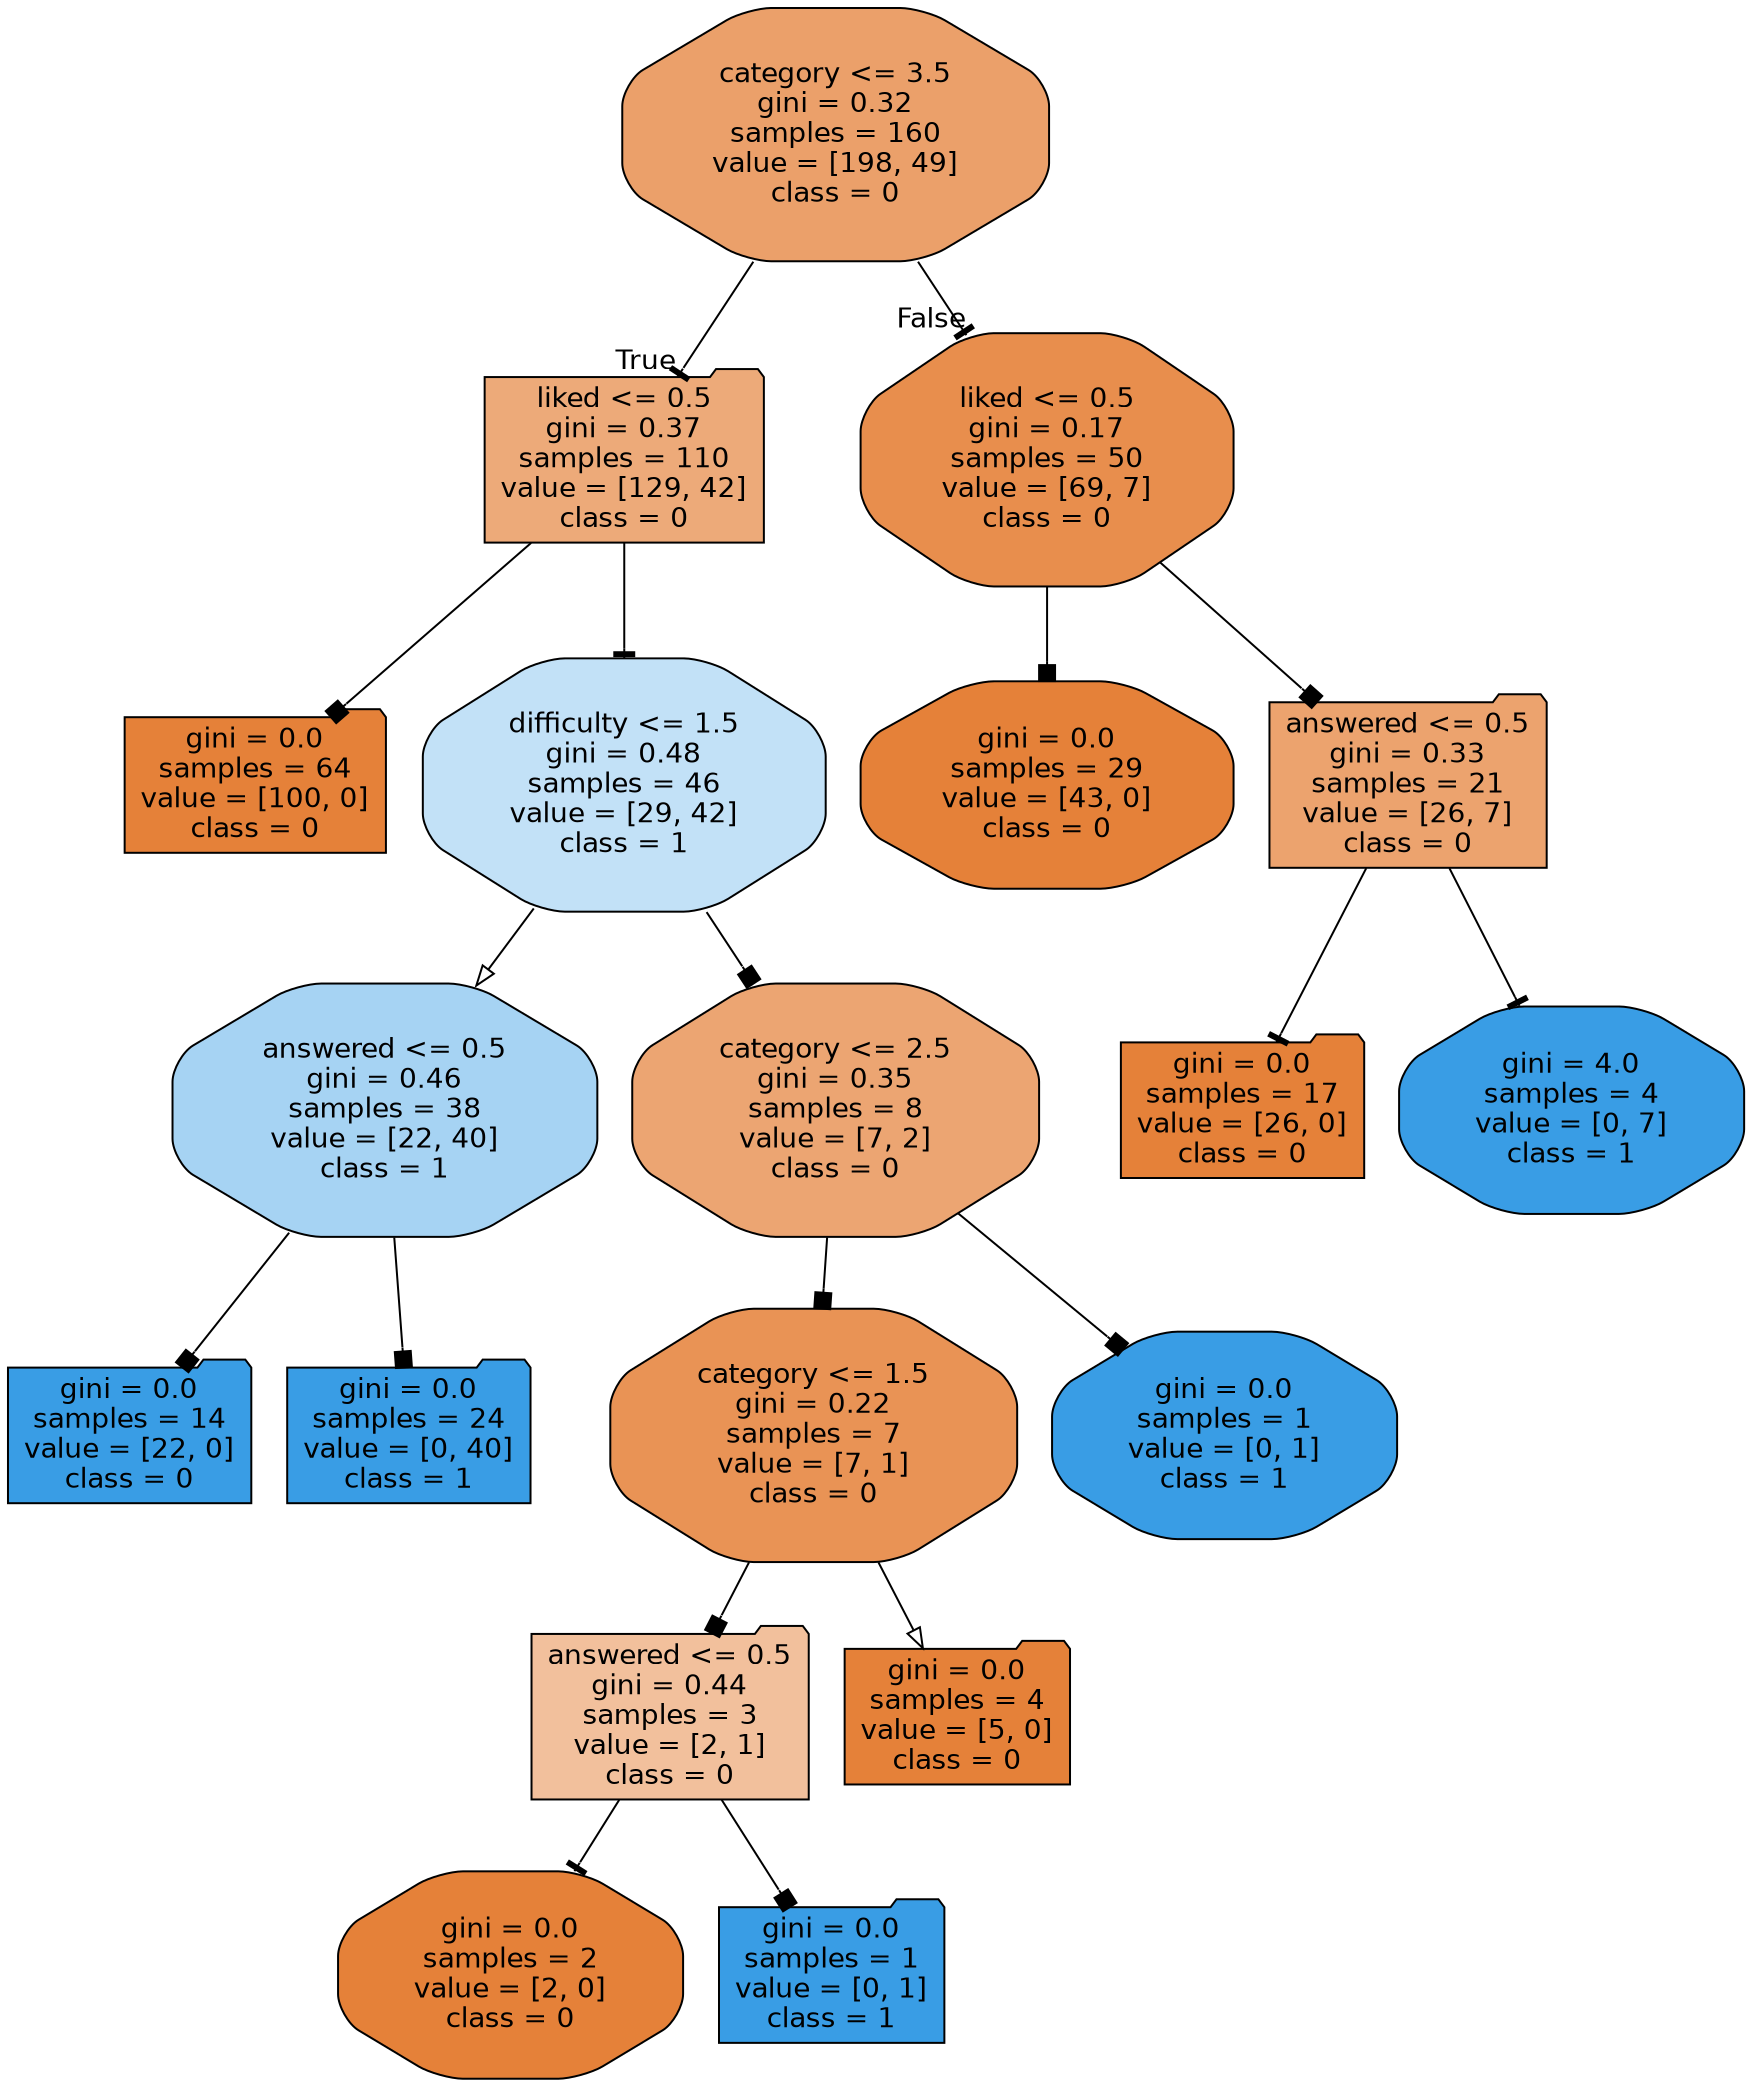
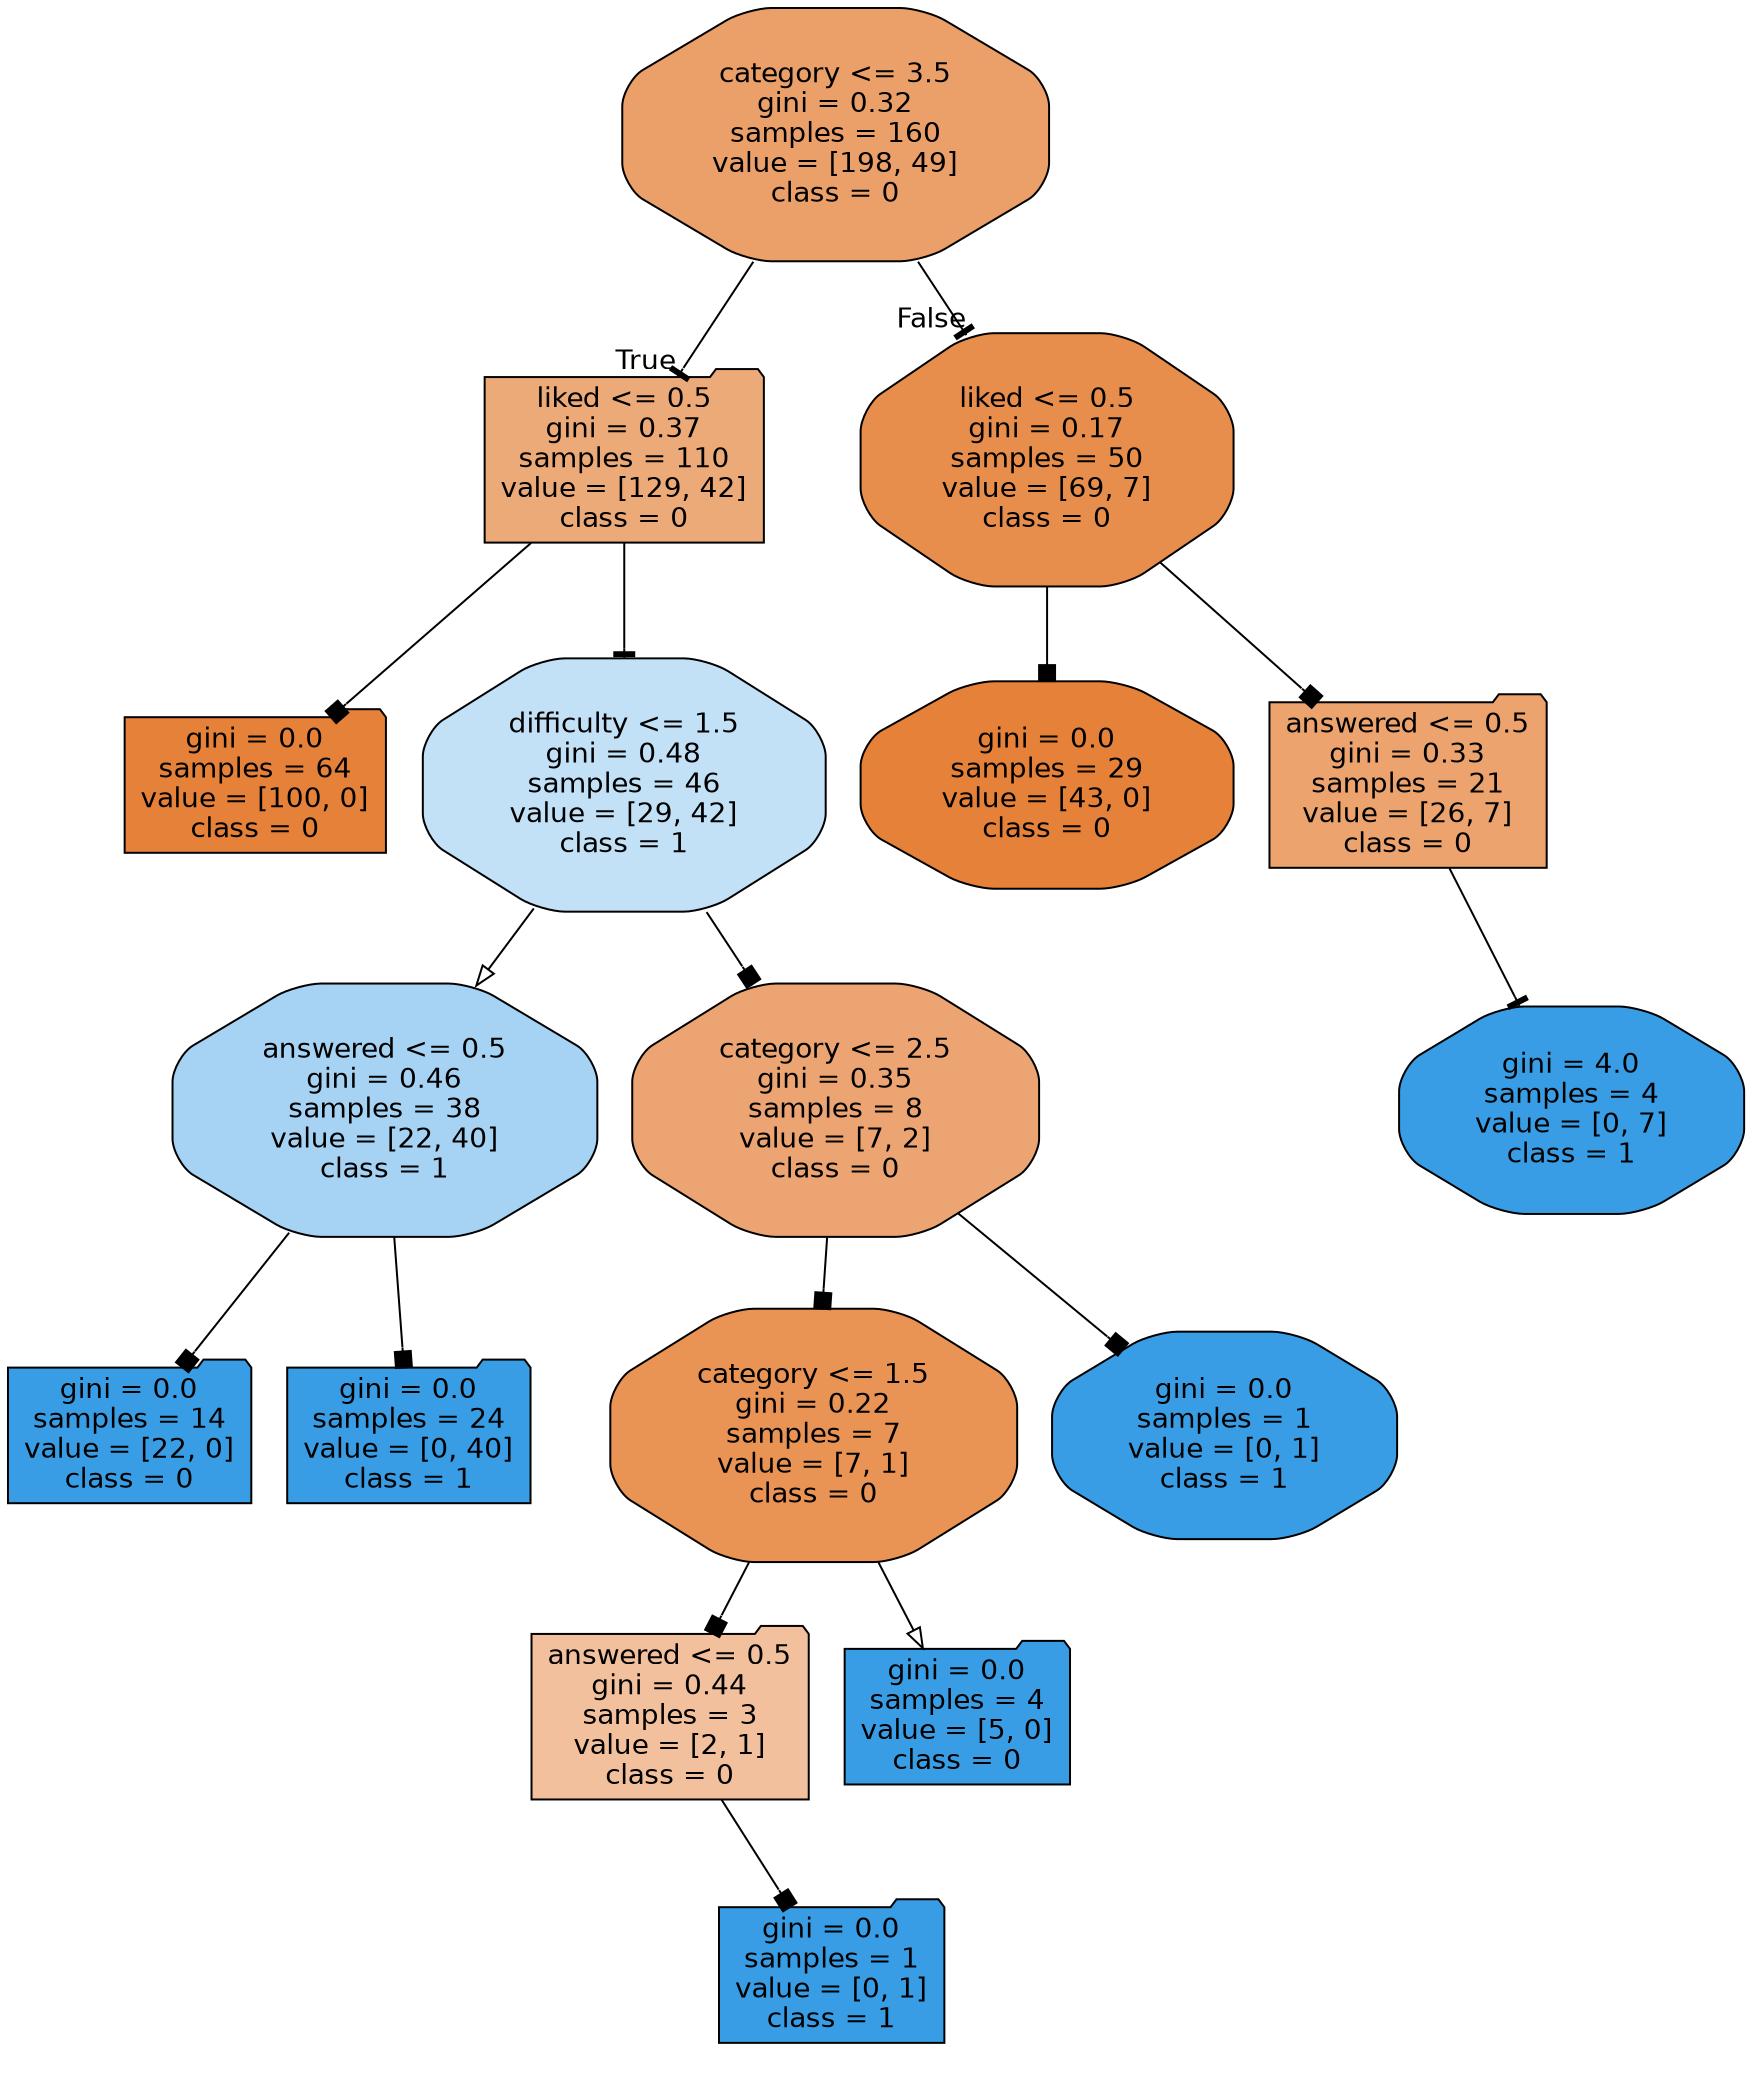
  digraph {
    node [color=black fillcolor="#e58139" fontname=helvetica shape=octagon style="filled, rounded"]
    edge [arrowhead=box fontname=helvetica]
    n1 [fillcolor="#eba06a" label="category <= 3.5\ngini = 0.32\nsamples = 160\nvalue = [198, 49]\nclass = 0"]
    n2 [fillcolor="#edaa79" label="liked <= 0.5\ngini = 0.37\nsamples = 110\nvalue = [129, 42]\nclass = 0" shape=folder]
    n3 [fillcolor="#e88e4d" label="liked <= 0.5\ngini = 0.17\nsamples = 50\nvalue = [69, 7]\nclass = 0"]
    n4 [label="gini = 0.0\nsamples = 64\nvalue = [100, 0]\nclass = 0" shape=folder]
    n5 [fillcolor="#c2e1f7" label="difficulty <= 1.5\ngini = 0.48\nsamples = 46\nvalue = [29, 42]\nclass = 1"]
    n6 [label="gini = 0.0\nsamples = 29\nvalue = [43, 0]\nclass = 0"]
    n7 [fillcolor="#eca36e" label="answered <= 0.5\ngini = 0.33\nsamples = 21\nvalue = [26, 7]\nclass = 0" shape=folder]
    n8 [fillcolor="#a6d3f3" label="answered <= 0.5\ngini = 0.46\nsamples = 38\nvalue = [22, 40]\nclass = 1"]
    n9 [fillcolor="#eca572" label="category <= 2.5\ngini = 0.35\nsamples = 8\nvalue = [7, 2]\nclass = 0"]
    n10 [fillcolor="#399de5" label="gini = 0.0\nsamples = 14\nvalue = [22, 0]\nclass = 0" shape=folder]
    n11 [fillcolor="#399de5" label="gini = 0.0\nsamples = 24\nvalue = [0, 40]\nclass = 1" shape=folder]
    n12 [fillcolor="#e99355" label="category <= 1.5\ngini = 0.22\nsamples = 7\nvalue = [7, 1]\nclass = 0"]
    n13 [fillcolor="#399de5" label="gini = 0.0\nsamples = 1\nvalue = [0, 1]\nclass = 1"]
    n14 [fillcolor="#f2c09c" label="answered <= 0.5\ngini = 0.44\nsamples = 3\nvalue = [2, 1]\nclass = 0" shape=folder]
-   n15 [label="gini = 0.0\nsamples = 4\nvalue = [5, 0]\nclass = 0" shape=folder]
-   n16 [label="gini = 0.0\nsamples = 2\nvalue = [2, 0]\nclass = 0"]
+   n15 [fillcolor="#399de5" label="gini = 0.0\nsamples = 4\nvalue = [5, 0]\nclass = 0" shape=folder]
    n17 [fillcolor="#399de5" label="gini = 0.0\nsamples = 1\nvalue = [0, 1]\nclass = 1" shape=folder]
-   n18 [label="gini = 0.0\nsamples = 17\nvalue = [26, 0]\nclass = 0" shape=folder]
    n19 [fillcolor="#399de5" label="gini = 4.0\nsamples = 4\nvalue = [0, 7]\nclass = 1"]
    n1 -> n2 [arrowhead=tee headlabel=True labelangle=45 labeldistance=2.5]
    n1 -> n3 [arrowhead=tee headlabel=False labelangle=-45 labeldistance=2.5]
    n2 -> n4
    n2 -> n5 [arrowhead=tee]
    n3 -> n6
    n3 -> n7
    n5 -> n8 [arrowhead=onormal]
    n5 -> n9
-   n7 -> n18 [arrowhead=tee]
    n7 -> n19 [arrowhead=tee]
    n8 -> n10
    n8 -> n11
    n9 -> n12
    n9 -> n13
    n12 -> n14
    n12 -> n15 [arrowhead=onormal]
-   n14 -> n16 [arrowhead=tee]
    n14 -> n17
  }
